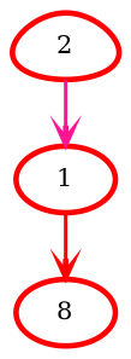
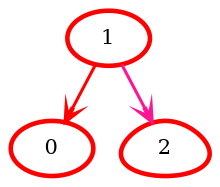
  digraph {
    node [color=red penwidth=3]
    edge [arrowhead=vee penwidth=2 style=bold]
-   n1 [label=8]
+   n1 [label=0]
    n2 [label=1]
    n3 [label=2 shape=egg]
    n2 -> n1 [color=red]
-   n3 -> n2 [color=deeppink]
+   n2 -> n3 [color=deeppink]
  }
